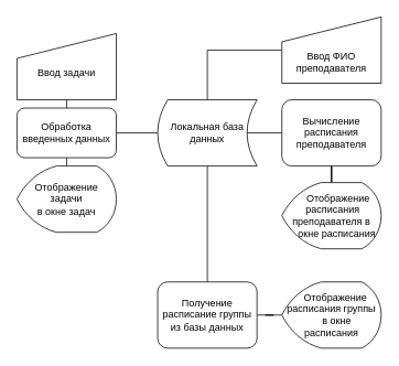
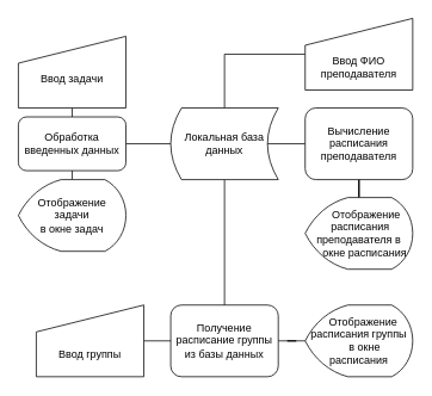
  <mxCell id="0" />
  <mxCell id="1" parent="0" />
  <mxCell id="2" style="edgeStyle=orthogonalEdgeStyle;rounded=0;orthogonalLoop=1;jettySize=auto;html=1;exitX=0.5;exitY=1;exitDx=0;exitDy=0;entryX=0.5;entryY=0;entryDx=0;entryDy=0;entryPerimeter=0;endArrow=none;endFill=0;" parent="1" source="15" target="3" edge="1"><mxGeometry relative="1" as="geometry"><mxPoint x="80" y="280" as="sourcePoint" /></mxGeometry></mxCell>
  <mxCell id="3" value="Отображение задачи &lt;br&gt;&lt;div&gt;&lt;span&gt;в окне задач&lt;/span&gt;&lt;/div&gt;" style="strokeWidth=1;html=1;shape=mxgraph.flowchart.display;whiteSpace=wrap;align=center;" parent="1" vertex="1"><mxGeometry x="20" y="200" width="120" height="80" as="geometry" /></mxCell>
  <mxCell id="4" style="edgeStyle=orthogonalEdgeStyle;rounded=0;orthogonalLoop=1;jettySize=auto;html=1;endArrow=none;endFill=0;" edge="1" parent="1" source="5" target="6"><mxGeometry relative="1" as="geometry" /></mxCell>
  <mxCell id="5" value="Получение расписание группы из базы данных" style="whiteSpace=wrap;html=1;strokeWidth=1;rounded=1;" parent="1" vertex="1"><mxGeometry x="190" y="340" width="120" height="80" as="geometry" /></mxCell>
  <mxCell id="6" value="&amp;nbsp; &amp;nbsp; &amp;nbsp; Отображение&amp;nbsp; &amp;nbsp; &amp;nbsp;расписания группы&amp;nbsp; &amp;nbsp; &amp;nbsp; в окне &lt;br&gt;расписания" style="strokeWidth=1;html=1;shape=mxgraph.flowchart.display;whiteSpace=wrap;" parent="1" vertex="1"><mxGeometry x="340" y="340" width="120" height="80" as="geometry" /></mxCell>
  <mxCell id="7" style="edgeStyle=orthogonalEdgeStyle;rounded=0;orthogonalLoop=1;jettySize=auto;html=1;exitX=0.5;exitY=1;exitDx=0;exitDy=0;endArrow=none;endFill=0;" parent="1" source="9" target="10" edge="1"><mxGeometry relative="1" as="geometry" /></mxCell>
  <mxCell id="8" style="edgeStyle=orthogonalEdgeStyle;rounded=0;orthogonalLoop=1;jettySize=auto;html=1;exitX=0;exitY=0.5;exitDx=0;exitDy=0;endArrow=none;endFill=0;" parent="1" source="9" edge="1"><mxGeometry relative="1" as="geometry"><mxPoint x="260" y="160" as="targetPoint" /></mxGeometry></mxCell>
  <mxCell id="9" value="Вычисление расписания преподавателя" style="whiteSpace=wrap;html=1;strokeWidth=1;rounded=1;" parent="1" vertex="1"><mxGeometry x="340" y="120" width="120" height="80" as="geometry" /></mxCell>
  <mxCell id="10" value="&amp;nbsp; &amp;nbsp; &amp;nbsp; &amp;nbsp; Отображение&amp;nbsp; &amp;nbsp; &amp;nbsp; &amp;nbsp; &amp;nbsp; &amp;nbsp; расписания&amp;nbsp; &amp;nbsp; &amp;nbsp; &amp;nbsp; &amp;nbsp; &amp;nbsp;преподавателя в&amp;nbsp; &amp;nbsp; &amp;nbsp; &amp;nbsp; окне расписания" style="strokeWidth=1;html=1;shape=mxgraph.flowchart.display;whiteSpace=wrap;" parent="1" vertex="1"><mxGeometry x="340" y="220" width="120" height="80" as="geometry" /></mxCell>
  <mxCell id="11" style="edgeStyle=orthogonalEdgeStyle;rounded=0;orthogonalLoop=1;jettySize=auto;html=1;endArrow=none;endFill=0;" edge="1" parent="1" source="12" target="18"><mxGeometry relative="1" as="geometry" /></mxCell>
  <mxCell id="12" value="&lt;br&gt;&lt;br&gt;Ввод ФИО преподавателя" style="shape=manualInput;whiteSpace=wrap;html=1;" parent="1" vertex="1"><mxGeometry x="340" y="20" width="120" height="80" as="geometry" /></mxCell>
  <mxCell id="13" style="edgeStyle=orthogonalEdgeStyle;rounded=0;orthogonalLoop=1;jettySize=auto;html=1;entryX=0.5;entryY=0;entryDx=0;entryDy=0;endArrow=none;endFill=0;exitX=0.5;exitY=1;exitDx=0;exitDy=0;" parent="1" source="16" target="15" edge="1"><mxGeometry relative="1" as="geometry"><mxPoint x="80" y="130" as="sourcePoint" /></mxGeometry></mxCell>
  <mxCell id="14" style="edgeStyle=orthogonalEdgeStyle;rounded=0;orthogonalLoop=1;jettySize=auto;html=1;entryX=0;entryY=0.5;entryDx=0;entryDy=0;endArrow=none;endFill=0;" edge="1" parent="1" source="15" target="18"><mxGeometry relative="1" as="geometry" /></mxCell>
  <mxCell id="15" value="Обработка введенных данных" style="whiteSpace=wrap;html=1;rounded=1;" parent="1" vertex="1"><mxGeometry x="20" y="130" width="120" height="60" as="geometry" /></mxCell>
  <mxCell id="16" value="&lt;br&gt;Ввод задачи" style="shape=manualInput;whiteSpace=wrap;html=1;" parent="1" vertex="1"><mxGeometry x="20" y="40" width="120" height="80" as="geometry" /></mxCell>
  <mxCell id="17" style="edgeStyle=orthogonalEdgeStyle;rounded=0;orthogonalLoop=1;jettySize=auto;html=1;entryX=0.5;entryY=0;entryDx=0;entryDy=0;endArrow=none;endFill=0;" edge="1" parent="1" source="18" target="5"><mxGeometry relative="1" as="geometry" /></mxCell>
  <mxCell id="18" value="Локальная база данных" style="shape=dataStorage;whiteSpace=wrap;html=1;" parent="1" vertex="1"><mxGeometry x="190" y="120" width="120" height="80" as="geometry" /></mxCell>
+ <mxCell id="19" style="edgeStyle=orthogonalEdgeStyle;rounded=0;orthogonalLoop=1;jettySize=auto;html=1;exitX=1;exitY=0.5;exitDx=0;exitDy=0;entryX=0;entryY=0.5;entryDx=0;entryDy=0;endArrow=none;endFill=0;" edge="1" parent="1" source="20" target="5"><mxGeometry relative="1" as="geometry" /></mxCell>
+ <mxCell id="20" value="&lt;br&gt;&lt;br&gt;Ввод группы" style="shape=manualInput;whiteSpace=wrap;html=1;" vertex="1" parent="1"><mxGeometry x="40" y="340" width="120" height="80" as="geometry" /></mxCell>
